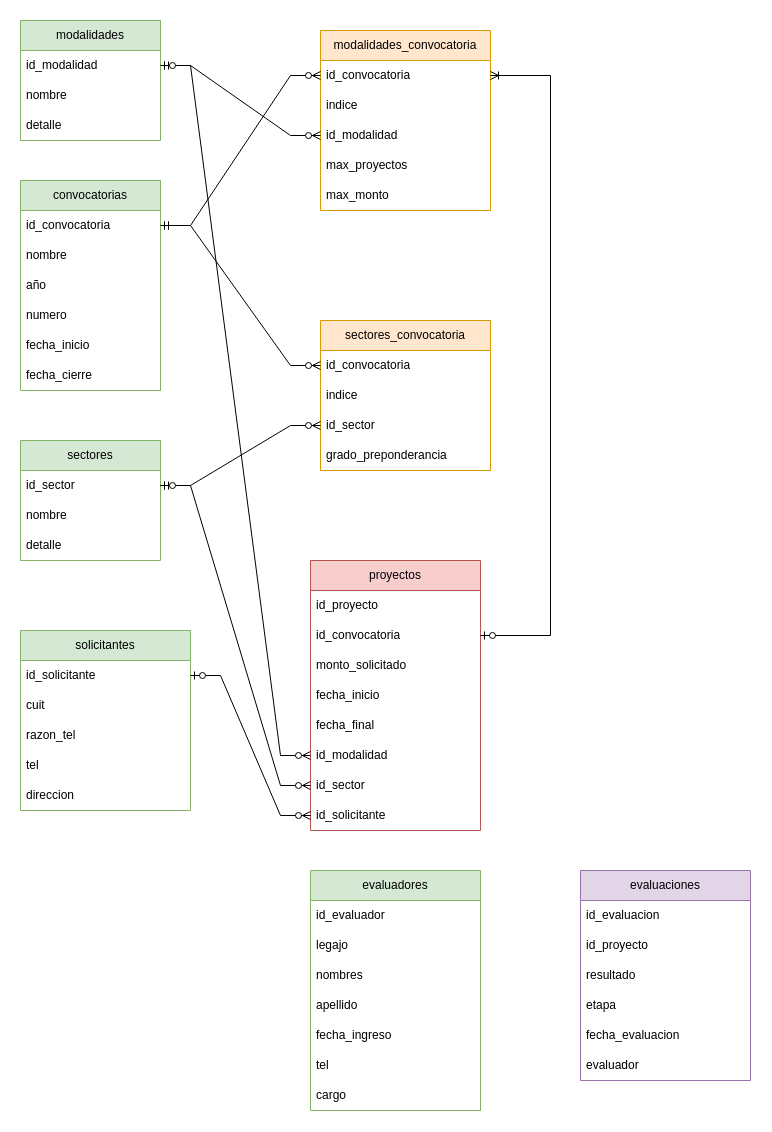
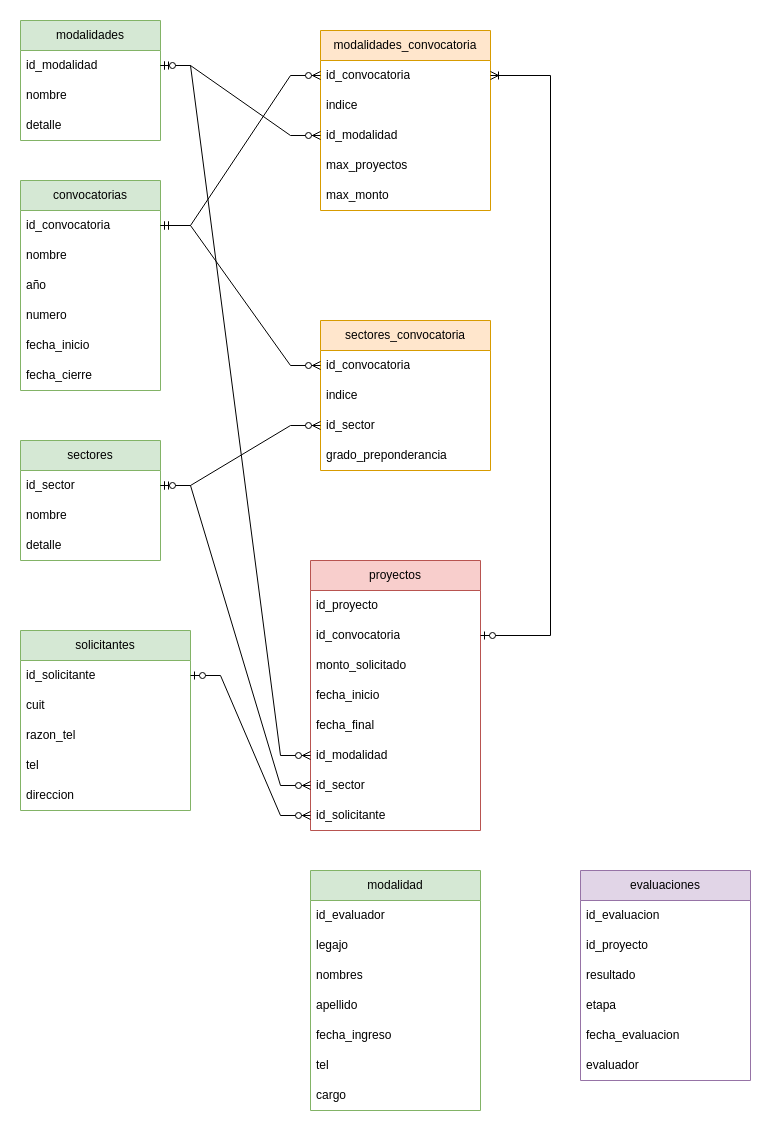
  <mxCell id="0" />
  <mxCell id="1" parent="0" />
  <mxCell id="2" value="convocatorias" style="swimlane;fontStyle=0;childLayout=stackLayout;horizontal=1;startSize=30;horizontalStack=0;resizeParent=1;resizeParentMax=0;resizeLast=0;collapsible=1;marginBottom=0;whiteSpace=wrap;html=1;fillColor=#d5e8d4;strokeColor=#82b366;" vertex="1" parent="1"><mxGeometry x="20" y="180" width="140" height="210" as="geometry" /></mxCell>
  <mxCell id="3" value="id_convocatoria&lt;span style=&quot;white-space: pre;&quot;&gt;&#09;&lt;/span&gt;" style="text;strokeColor=none;fillColor=none;align=left;verticalAlign=middle;spacingLeft=4;spacingRight=4;overflow=hidden;points=[[0,0.5],[1,0.5]];portConstraint=eastwest;rotatable=0;whiteSpace=wrap;html=1;" vertex="1" parent="2"><mxGeometry y="30" width="140" height="30" as="geometry" /></mxCell>
  <mxCell id="4" value="nombre" style="text;strokeColor=none;fillColor=none;align=left;verticalAlign=middle;spacingLeft=4;spacingRight=4;overflow=hidden;points=[[0,0.5],[1,0.5]];portConstraint=eastwest;rotatable=0;whiteSpace=wrap;html=1;" vertex="1" parent="2"><mxGeometry y="60" width="140" height="30" as="geometry" /></mxCell>
  <mxCell id="5" value="año" style="text;strokeColor=none;fillColor=none;align=left;verticalAlign=middle;spacingLeft=4;spacingRight=4;overflow=hidden;points=[[0,0.5],[1,0.5]];portConstraint=eastwest;rotatable=0;whiteSpace=wrap;html=1;" vertex="1" parent="2"><mxGeometry y="90" width="140" height="30" as="geometry" /></mxCell>
  <mxCell id="6" value="&lt;div&gt;numero&lt;/div&gt;" style="text;strokeColor=none;fillColor=none;align=left;verticalAlign=middle;spacingLeft=4;spacingRight=4;overflow=hidden;points=[[0,0.5],[1,0.5]];portConstraint=eastwest;rotatable=0;whiteSpace=wrap;html=1;" vertex="1" parent="2"><mxGeometry y="120" width="140" height="30" as="geometry" /></mxCell>
  <mxCell id="7" value="fecha_inicio" style="text;strokeColor=none;fillColor=none;align=left;verticalAlign=middle;spacingLeft=4;spacingRight=4;overflow=hidden;points=[[0,0.5],[1,0.5]];portConstraint=eastwest;rotatable=0;whiteSpace=wrap;html=1;" vertex="1" parent="2"><mxGeometry y="150" width="140" height="30" as="geometry" /></mxCell>
  <mxCell id="8" value="&lt;div&gt;fecha_cierre&lt;/div&gt;" style="text;strokeColor=none;fillColor=none;align=left;verticalAlign=middle;spacingLeft=4;spacingRight=4;overflow=hidden;points=[[0,0.5],[1,0.5]];portConstraint=eastwest;rotatable=0;whiteSpace=wrap;html=1;" vertex="1" parent="2"><mxGeometry y="180" width="140" height="30" as="geometry" /></mxCell>
  <mxCell id="9" value="modalidades" style="swimlane;fontStyle=0;childLayout=stackLayout;horizontal=1;startSize=30;horizontalStack=0;resizeParent=1;resizeParentMax=0;resizeLast=0;collapsible=1;marginBottom=0;whiteSpace=wrap;html=1;fillColor=#d5e8d4;strokeColor=#82b366;" vertex="1" parent="1"><mxGeometry x="20" y="20" width="140" height="120" as="geometry" /></mxCell>
  <mxCell id="10" value="id_modalidad" style="text;strokeColor=none;fillColor=none;align=left;verticalAlign=middle;spacingLeft=4;spacingRight=4;overflow=hidden;points=[[0,0.5],[1,0.5]];portConstraint=eastwest;rotatable=0;whiteSpace=wrap;html=1;" vertex="1" parent="9"><mxGeometry y="30" width="140" height="30" as="geometry" /></mxCell>
  <mxCell id="11" value="nombre" style="text;strokeColor=none;fillColor=none;align=left;verticalAlign=middle;spacingLeft=4;spacingRight=4;overflow=hidden;points=[[0,0.5],[1,0.5]];portConstraint=eastwest;rotatable=0;whiteSpace=wrap;html=1;" vertex="1" parent="9"><mxGeometry y="60" width="140" height="30" as="geometry" /></mxCell>
  <mxCell id="12" value="detalle" style="text;strokeColor=none;fillColor=none;align=left;verticalAlign=middle;spacingLeft=4;spacingRight=4;overflow=hidden;points=[[0,0.5],[1,0.5]];portConstraint=eastwest;rotatable=0;whiteSpace=wrap;html=1;" vertex="1" parent="9"><mxGeometry y="90" width="140" height="30" as="geometry" /></mxCell>
  <mxCell id="13" value="sectores" style="swimlane;fontStyle=0;childLayout=stackLayout;horizontal=1;startSize=30;horizontalStack=0;resizeParent=1;resizeParentMax=0;resizeLast=0;collapsible=1;marginBottom=0;whiteSpace=wrap;html=1;fillColor=#d5e8d4;strokeColor=#82b366;" vertex="1" parent="1"><mxGeometry x="20" y="440" width="140" height="120" as="geometry" /></mxCell>
  <mxCell id="14" value="id_sector" style="text;strokeColor=none;fillColor=none;align=left;verticalAlign=middle;spacingLeft=4;spacingRight=4;overflow=hidden;points=[[0,0.5],[1,0.5]];portConstraint=eastwest;rotatable=0;whiteSpace=wrap;html=1;" vertex="1" parent="13"><mxGeometry y="30" width="140" height="30" as="geometry" /></mxCell>
  <mxCell id="15" value="nombre" style="text;strokeColor=none;fillColor=none;align=left;verticalAlign=middle;spacingLeft=4;spacingRight=4;overflow=hidden;points=[[0,0.5],[1,0.5]];portConstraint=eastwest;rotatable=0;whiteSpace=wrap;html=1;" vertex="1" parent="13"><mxGeometry y="60" width="140" height="30" as="geometry" /></mxCell>
  <mxCell id="16" value="detalle" style="text;strokeColor=none;fillColor=none;align=left;verticalAlign=middle;spacingLeft=4;spacingRight=4;overflow=hidden;points=[[0,0.5],[1,0.5]];portConstraint=eastwest;rotatable=0;whiteSpace=wrap;html=1;" vertex="1" parent="13"><mxGeometry y="90" width="140" height="30" as="geometry" /></mxCell>
  <mxCell id="17" value="modalidades_convocatoria" style="swimlane;fontStyle=0;childLayout=stackLayout;horizontal=1;startSize=30;horizontalStack=0;resizeParent=1;resizeParentMax=0;resizeLast=0;collapsible=1;marginBottom=0;whiteSpace=wrap;html=1;fillColor=#ffe6cc;strokeColor=#d79b00;" vertex="1" parent="1"><mxGeometry x="320" y="30" width="170" height="180" as="geometry" /></mxCell>
  <mxCell id="18" value="id_convocatoria" style="text;strokeColor=none;fillColor=none;align=left;verticalAlign=middle;spacingLeft=4;spacingRight=4;overflow=hidden;points=[[0,0.5],[1,0.5]];portConstraint=eastwest;rotatable=0;whiteSpace=wrap;html=1;" vertex="1" parent="17"><mxGeometry y="30" width="170" height="30" as="geometry" /></mxCell>
  <mxCell id="19" value="indice" style="text;strokeColor=none;fillColor=none;align=left;verticalAlign=middle;spacingLeft=4;spacingRight=4;overflow=hidden;points=[[0,0.5],[1,0.5]];portConstraint=eastwest;rotatable=0;whiteSpace=wrap;html=1;" vertex="1" parent="17"><mxGeometry y="60" width="170" height="30" as="geometry" /></mxCell>
  <mxCell id="20" value="id_modalidad" style="text;strokeColor=none;fillColor=none;align=left;verticalAlign=middle;spacingLeft=4;spacingRight=4;overflow=hidden;points=[[0,0.5],[1,0.5]];portConstraint=eastwest;rotatable=0;whiteSpace=wrap;html=1;" vertex="1" parent="17"><mxGeometry y="90" width="170" height="30" as="geometry" /></mxCell>
  <mxCell id="21" value="max_proyectos" style="text;strokeColor=none;fillColor=none;align=left;verticalAlign=middle;spacingLeft=4;spacingRight=4;overflow=hidden;points=[[0,0.5],[1,0.5]];portConstraint=eastwest;rotatable=0;whiteSpace=wrap;html=1;" vertex="1" parent="17"><mxGeometry y="120" width="170" height="30" as="geometry" /></mxCell>
  <mxCell id="22" value="max_monto" style="text;strokeColor=none;fillColor=none;align=left;verticalAlign=middle;spacingLeft=4;spacingRight=4;overflow=hidden;points=[[0,0.5],[1,0.5]];portConstraint=eastwest;rotatable=0;whiteSpace=wrap;html=1;" vertex="1" parent="17"><mxGeometry y="150" width="170" height="30" as="geometry" /></mxCell>
  <mxCell id="23" value="sectores_convocatoria" style="swimlane;fontStyle=0;childLayout=stackLayout;horizontal=1;startSize=30;horizontalStack=0;resizeParent=1;resizeParentMax=0;resizeLast=0;collapsible=1;marginBottom=0;whiteSpace=wrap;html=1;fillColor=#ffe6cc;strokeColor=#d79b00;" vertex="1" parent="1"><mxGeometry x="320" y="320" width="170" height="150" as="geometry" /></mxCell>
  <mxCell id="24" value="id_convocatoria" style="text;strokeColor=none;fillColor=none;align=left;verticalAlign=middle;spacingLeft=4;spacingRight=4;overflow=hidden;points=[[0,0.5],[1,0.5]];portConstraint=eastwest;rotatable=0;whiteSpace=wrap;html=1;" vertex="1" parent="23"><mxGeometry y="30" width="170" height="30" as="geometry" /></mxCell>
  <mxCell id="25" value="indice" style="text;strokeColor=none;fillColor=none;align=left;verticalAlign=middle;spacingLeft=4;spacingRight=4;overflow=hidden;points=[[0,0.5],[1,0.5]];portConstraint=eastwest;rotatable=0;whiteSpace=wrap;html=1;" vertex="1" parent="23"><mxGeometry y="60" width="170" height="30" as="geometry" /></mxCell>
  <mxCell id="26" value="id_sector" style="text;strokeColor=none;fillColor=none;align=left;verticalAlign=middle;spacingLeft=4;spacingRight=4;overflow=hidden;points=[[0,0.5],[1,0.5]];portConstraint=eastwest;rotatable=0;whiteSpace=wrap;html=1;" vertex="1" parent="23"><mxGeometry y="90" width="170" height="30" as="geometry" /></mxCell>
  <mxCell id="27" value="grado_preponderancia" style="text;strokeColor=none;fillColor=none;align=left;verticalAlign=middle;spacingLeft=4;spacingRight=4;overflow=hidden;points=[[0,0.5],[1,0.5]];portConstraint=eastwest;rotatable=0;whiteSpace=wrap;html=1;" vertex="1" parent="23"><mxGeometry y="120" width="170" height="30" as="geometry" /></mxCell>
  <mxCell id="28" value="" style="edgeStyle=entityRelationEdgeStyle;fontSize=12;html=1;endArrow=ERzeroToMany;startArrow=ERmandOne;rounded=0;exitX=1;exitY=0.5;exitDx=0;exitDy=0;entryX=0;entryY=0.5;entryDx=0;entryDy=0;" edge="1" parent="1" source="10" target="20"><mxGeometry width="100" height="100" relative="1" as="geometry"><mxPoint x="270" y="370" as="sourcePoint" /><mxPoint x="370" y="270" as="targetPoint" /></mxGeometry></mxCell>
  <mxCell id="29" value="" style="edgeStyle=entityRelationEdgeStyle;fontSize=12;html=1;endArrow=ERzeroToMany;startArrow=ERmandOne;rounded=0;exitX=1;exitY=0.5;exitDx=0;exitDy=0;entryX=0;entryY=0.5;entryDx=0;entryDy=0;" edge="1" parent="1" source="14" target="26"><mxGeometry width="100" height="100" relative="1" as="geometry"><mxPoint x="170" y="480" as="sourcePoint" /><mxPoint x="370" y="270" as="targetPoint" /></mxGeometry></mxCell>
  <mxCell id="30" value="" style="edgeStyle=entityRelationEdgeStyle;fontSize=12;html=1;endArrow=ERzeroToMany;startArrow=ERmandOne;rounded=0;exitX=1;exitY=0.5;exitDx=0;exitDy=0;entryX=0;entryY=0.5;entryDx=0;entryDy=0;" edge="1" parent="1" source="3" target="18"><mxGeometry width="100" height="100" relative="1" as="geometry"><mxPoint x="270" y="370" as="sourcePoint" /><mxPoint x="370" y="270" as="targetPoint" /></mxGeometry></mxCell>
  <mxCell id="31" value="" style="edgeStyle=entityRelationEdgeStyle;fontSize=12;html=1;endArrow=ERzeroToMany;startArrow=ERmandOne;rounded=0;exitX=1;exitY=0.5;exitDx=0;exitDy=0;entryX=0;entryY=0.5;entryDx=0;entryDy=0;" edge="1" parent="1" source="3" target="24"><mxGeometry width="100" height="100" relative="1" as="geometry"><mxPoint x="270" y="370" as="sourcePoint" /><mxPoint x="370" y="270" as="targetPoint" /></mxGeometry></mxCell>
  <mxCell id="32" value="proyectos" style="swimlane;fontStyle=0;childLayout=stackLayout;horizontal=1;startSize=30;horizontalStack=0;resizeParent=1;resizeParentMax=0;resizeLast=0;collapsible=1;marginBottom=0;whiteSpace=wrap;html=1;fillColor=#f8cecc;strokeColor=#b85450;" vertex="1" parent="1"><mxGeometry x="310" y="560" width="170" height="270" as="geometry" /></mxCell>
  <mxCell id="33" value="id_proyecto" style="text;strokeColor=none;fillColor=none;align=left;verticalAlign=middle;spacingLeft=4;spacingRight=4;overflow=hidden;points=[[0,0.5],[1,0.5]];portConstraint=eastwest;rotatable=0;whiteSpace=wrap;html=1;" vertex="1" parent="32"><mxGeometry y="30" width="170" height="30" as="geometry" /></mxCell>
  <mxCell id="34" value="id_convocatoria" style="text;strokeColor=none;fillColor=none;align=left;verticalAlign=middle;spacingLeft=4;spacingRight=4;overflow=hidden;points=[[0,0.5],[1,0.5]];portConstraint=eastwest;rotatable=0;whiteSpace=wrap;html=1;" vertex="1" parent="32"><mxGeometry y="60" width="170" height="30" as="geometry" /></mxCell>
  <mxCell id="35" value="monto_solicitado" style="text;strokeColor=none;fillColor=none;align=left;verticalAlign=middle;spacingLeft=4;spacingRight=4;overflow=hidden;points=[[0,0.5],[1,0.5]];portConstraint=eastwest;rotatable=0;whiteSpace=wrap;html=1;" vertex="1" parent="32"><mxGeometry y="90" width="170" height="30" as="geometry" /></mxCell>
  <mxCell id="36" value="fecha_inicio" style="text;strokeColor=none;fillColor=none;align=left;verticalAlign=middle;spacingLeft=4;spacingRight=4;overflow=hidden;points=[[0,0.5],[1,0.5]];portConstraint=eastwest;rotatable=0;whiteSpace=wrap;html=1;" vertex="1" parent="32"><mxGeometry y="120" width="170" height="30" as="geometry" /></mxCell>
  <mxCell id="37" value="fecha_final" style="text;strokeColor=none;fillColor=none;align=left;verticalAlign=middle;spacingLeft=4;spacingRight=4;overflow=hidden;points=[[0,0.5],[1,0.5]];portConstraint=eastwest;rotatable=0;whiteSpace=wrap;html=1;" vertex="1" parent="32"><mxGeometry y="150" width="170" height="30" as="geometry" /></mxCell>
  <mxCell id="38" value="id_modalidad" style="text;strokeColor=none;fillColor=none;align=left;verticalAlign=middle;spacingLeft=4;spacingRight=4;overflow=hidden;points=[[0,0.5],[1,0.5]];portConstraint=eastwest;rotatable=0;whiteSpace=wrap;html=1;" vertex="1" parent="32"><mxGeometry y="180" width="170" height="30" as="geometry" /></mxCell>
  <mxCell id="39" value="id_sector" style="text;strokeColor=none;fillColor=none;align=left;verticalAlign=middle;spacingLeft=4;spacingRight=4;overflow=hidden;points=[[0,0.5],[1,0.5]];portConstraint=eastwest;rotatable=0;whiteSpace=wrap;html=1;" vertex="1" parent="32"><mxGeometry y="210" width="170" height="30" as="geometry" /></mxCell>
  <mxCell id="40" value="id_solicitante" style="text;strokeColor=none;fillColor=none;align=left;verticalAlign=middle;spacingLeft=4;spacingRight=4;overflow=hidden;points=[[0,0.5],[1,0.5]];portConstraint=eastwest;rotatable=0;whiteSpace=wrap;html=1;" vertex="1" parent="32"><mxGeometry y="240" width="170" height="30" as="geometry" /></mxCell>
  <mxCell id="41" value="solicitantes" style="swimlane;fontStyle=0;childLayout=stackLayout;horizontal=1;startSize=30;horizontalStack=0;resizeParent=1;resizeParentMax=0;resizeLast=0;collapsible=1;marginBottom=0;whiteSpace=wrap;html=1;fillColor=#d5e8d4;strokeColor=#82b366;" vertex="1" parent="1"><mxGeometry x="20" y="630" width="170" height="180" as="geometry" /></mxCell>
  <mxCell id="42" value="id_solicitante" style="text;strokeColor=none;fillColor=none;align=left;verticalAlign=middle;spacingLeft=4;spacingRight=4;overflow=hidden;points=[[0,0.5],[1,0.5]];portConstraint=eastwest;rotatable=0;whiteSpace=wrap;html=1;" vertex="1" parent="41"><mxGeometry y="30" width="170" height="30" as="geometry" /></mxCell>
  <mxCell id="43" value="cuit" style="text;strokeColor=none;fillColor=none;align=left;verticalAlign=middle;spacingLeft=4;spacingRight=4;overflow=hidden;points=[[0,0.5],[1,0.5]];portConstraint=eastwest;rotatable=0;whiteSpace=wrap;html=1;" vertex="1" parent="41"><mxGeometry y="60" width="170" height="30" as="geometry" /></mxCell>
  <mxCell id="44" value="razon_tel" style="text;strokeColor=none;fillColor=none;align=left;verticalAlign=middle;spacingLeft=4;spacingRight=4;overflow=hidden;points=[[0,0.5],[1,0.5]];portConstraint=eastwest;rotatable=0;whiteSpace=wrap;html=1;" vertex="1" parent="41"><mxGeometry y="90" width="170" height="30" as="geometry" /></mxCell>
  <mxCell id="45" value="tel" style="text;strokeColor=none;fillColor=none;align=left;verticalAlign=middle;spacingLeft=4;spacingRight=4;overflow=hidden;points=[[0,0.5],[1,0.5]];portConstraint=eastwest;rotatable=0;whiteSpace=wrap;html=1;" vertex="1" parent="41"><mxGeometry y="120" width="170" height="30" as="geometry" /></mxCell>
  <mxCell id="46" value="direccion" style="text;strokeColor=none;fillColor=none;align=left;verticalAlign=middle;spacingLeft=4;spacingRight=4;overflow=hidden;points=[[0,0.5],[1,0.5]];portConstraint=eastwest;rotatable=0;whiteSpace=wrap;html=1;" vertex="1" parent="41"><mxGeometry y="150" width="170" height="30" as="geometry" /></mxCell>
  <mxCell id="47" value="" style="edgeStyle=entityRelationEdgeStyle;fontSize=12;html=1;endArrow=ERzeroToMany;startArrow=ERzeroToOne;rounded=0;exitX=1;exitY=0.5;exitDx=0;exitDy=0;entryX=0;entryY=0.5;entryDx=0;entryDy=0;" edge="1" parent="1" source="42" target="40"><mxGeometry width="100" height="100" relative="1" as="geometry"><mxPoint x="190" y="700" as="sourcePoint" /><mxPoint x="290" y="600" as="targetPoint" /></mxGeometry></mxCell>
  <mxCell id="48" value="" style="edgeStyle=elbowEdgeStyle;fontSize=12;html=1;endArrow=ERoneToMany;startArrow=ERzeroToOne;rounded=0;exitX=1;exitY=0.5;exitDx=0;exitDy=0;entryX=1;entryY=0.25;entryDx=0;entryDy=0;" edge="1" parent="1" source="34" target="17"><mxGeometry width="100" height="100" relative="1" as="geometry"><mxPoint x="520" y="530" as="sourcePoint" /><mxPoint x="520" y="220" as="targetPoint" /><Array as="points"><mxPoint x="550" y="490" /></Array></mxGeometry></mxCell>
  <mxCell id="49" value="" style="edgeStyle=entityRelationEdgeStyle;fontSize=12;html=1;endArrow=ERzeroToMany;startArrow=ERzeroToOne;rounded=0;exitX=1;exitY=0.5;exitDx=0;exitDy=0;entryX=0;entryY=0.5;entryDx=0;entryDy=0;" edge="1" parent="1" source="14" target="39"><mxGeometry width="100" height="100" relative="1" as="geometry"><mxPoint x="220" y="640" as="sourcePoint" /><mxPoint x="320" y="540" as="targetPoint" /></mxGeometry></mxCell>
  <mxCell id="50" value="" style="edgeStyle=entityRelationEdgeStyle;fontSize=12;html=1;endArrow=ERzeroToMany;startArrow=ERzeroToOne;rounded=0;exitX=1;exitY=0.5;exitDx=0;exitDy=0;entryX=0;entryY=0.5;entryDx=0;entryDy=0;" edge="1" parent="1" source="10" target="38"><mxGeometry width="100" height="100" relative="1" as="geometry"><mxPoint x="220" y="640" as="sourcePoint" /><mxPoint x="320" y="540" as="targetPoint" /></mxGeometry></mxCell>
- <mxCell id="51" value="&lt;div&gt;evaluadores&lt;/div&gt;" style="swimlane;fontStyle=0;childLayout=stackLayout;horizontal=1;startSize=30;horizontalStack=0;resizeParent=1;resizeParentMax=0;resizeLast=0;collapsible=1;marginBottom=0;whiteSpace=wrap;html=1;fillColor=#d5e8d4;strokeColor=#82b366;" vertex="1" parent="1"><mxGeometry x="310" y="870" width="170" height="240" as="geometry" /></mxCell>
+ <mxCell id="51" value="&lt;div&gt;modalidad&lt;/div&gt;" style="swimlane;fontStyle=0;childLayout=stackLayout;horizontal=1;startSize=30;horizontalStack=0;resizeParent=1;resizeParentMax=0;resizeLast=0;collapsible=1;marginBottom=0;whiteSpace=wrap;html=1;fillColor=#d5e8d4;strokeColor=#82b366;" vertex="1" parent="1"><mxGeometry x="310" y="870" width="170" height="240" as="geometry" /></mxCell>
  <mxCell id="52" value="id_evaluador" style="text;strokeColor=none;fillColor=none;align=left;verticalAlign=middle;spacingLeft=4;spacingRight=4;overflow=hidden;points=[[0,0.5],[1,0.5]];portConstraint=eastwest;rotatable=0;whiteSpace=wrap;html=1;" vertex="1" parent="51"><mxGeometry y="30" width="170" height="30" as="geometry" /></mxCell>
  <mxCell id="53" value="legajo" style="text;strokeColor=none;fillColor=none;align=left;verticalAlign=middle;spacingLeft=4;spacingRight=4;overflow=hidden;points=[[0,0.5],[1,0.5]];portConstraint=eastwest;rotatable=0;whiteSpace=wrap;html=1;" vertex="1" parent="51"><mxGeometry y="60" width="170" height="30" as="geometry" /></mxCell>
  <mxCell id="54" value="nombres" style="text;strokeColor=none;fillColor=none;align=left;verticalAlign=middle;spacingLeft=4;spacingRight=4;overflow=hidden;points=[[0,0.5],[1,0.5]];portConstraint=eastwest;rotatable=0;whiteSpace=wrap;html=1;" vertex="1" parent="51"><mxGeometry y="90" width="170" height="30" as="geometry" /></mxCell>
  <mxCell id="55" value="apellido" style="text;strokeColor=none;fillColor=none;align=left;verticalAlign=middle;spacingLeft=4;spacingRight=4;overflow=hidden;points=[[0,0.5],[1,0.5]];portConstraint=eastwest;rotatable=0;whiteSpace=wrap;html=1;" vertex="1" parent="51"><mxGeometry y="120" width="170" height="30" as="geometry" /></mxCell>
  <mxCell id="56" value="fecha_ingreso" style="text;strokeColor=none;fillColor=none;align=left;verticalAlign=middle;spacingLeft=4;spacingRight=4;overflow=hidden;points=[[0,0.5],[1,0.5]];portConstraint=eastwest;rotatable=0;whiteSpace=wrap;html=1;" vertex="1" parent="51"><mxGeometry y="150" width="170" height="30" as="geometry" /></mxCell>
  <mxCell id="57" value="tel" style="text;strokeColor=none;fillColor=none;align=left;verticalAlign=middle;spacingLeft=4;spacingRight=4;overflow=hidden;points=[[0,0.5],[1,0.5]];portConstraint=eastwest;rotatable=0;whiteSpace=wrap;html=1;" vertex="1" parent="51"><mxGeometry y="180" width="170" height="30" as="geometry" /></mxCell>
  <mxCell id="58" value="cargo" style="text;strokeColor=none;fillColor=none;align=left;verticalAlign=middle;spacingLeft=4;spacingRight=4;overflow=hidden;points=[[0,0.5],[1,0.5]];portConstraint=eastwest;rotatable=0;whiteSpace=wrap;html=1;" vertex="1" parent="51"><mxGeometry y="210" width="170" height="30" as="geometry" /></mxCell>
  <mxCell id="59" value="evaluaciones" style="swimlane;fontStyle=0;childLayout=stackLayout;horizontal=1;startSize=30;horizontalStack=0;resizeParent=1;resizeParentMax=0;resizeLast=0;collapsible=1;marginBottom=0;whiteSpace=wrap;html=1;fillColor=#e1d5e7;strokeColor=#9673a6;" vertex="1" parent="1"><mxGeometry x="580" y="870" width="170" height="210" as="geometry" /></mxCell>
  <mxCell id="60" value="id_evaluacion" style="text;strokeColor=none;fillColor=none;align=left;verticalAlign=middle;spacingLeft=4;spacingRight=4;overflow=hidden;points=[[0,0.5],[1,0.5]];portConstraint=eastwest;rotatable=0;whiteSpace=wrap;html=1;" vertex="1" parent="59"><mxGeometry y="30" width="170" height="30" as="geometry" /></mxCell>
  <mxCell id="61" value="id_proyecto" style="text;strokeColor=none;fillColor=none;align=left;verticalAlign=middle;spacingLeft=4;spacingRight=4;overflow=hidden;points=[[0,0.5],[1,0.5]];portConstraint=eastwest;rotatable=0;whiteSpace=wrap;html=1;" vertex="1" parent="59"><mxGeometry y="60" width="170" height="30" as="geometry" /></mxCell>
  <mxCell id="62" value="resultado" style="text;strokeColor=none;fillColor=none;align=left;verticalAlign=middle;spacingLeft=4;spacingRight=4;overflow=hidden;points=[[0,0.5],[1,0.5]];portConstraint=eastwest;rotatable=0;whiteSpace=wrap;html=1;" vertex="1" parent="59"><mxGeometry y="90" width="170" height="30" as="geometry" /></mxCell>
  <mxCell id="63" value="etapa" style="text;strokeColor=none;fillColor=none;align=left;verticalAlign=middle;spacingLeft=4;spacingRight=4;overflow=hidden;points=[[0,0.5],[1,0.5]];portConstraint=eastwest;rotatable=0;whiteSpace=wrap;html=1;" vertex="1" parent="59"><mxGeometry y="120" width="170" height="30" as="geometry" /></mxCell>
  <mxCell id="64" value="fecha_evaluacion" style="text;strokeColor=none;fillColor=none;align=left;verticalAlign=middle;spacingLeft=4;spacingRight=4;overflow=hidden;points=[[0,0.5],[1,0.5]];portConstraint=eastwest;rotatable=0;whiteSpace=wrap;html=1;" vertex="1" parent="59"><mxGeometry y="150" width="170" height="30" as="geometry" /></mxCell>
  <mxCell id="65" value="evaluador" style="text;strokeColor=none;fillColor=none;align=left;verticalAlign=middle;spacingLeft=4;spacingRight=4;overflow=hidden;points=[[0,0.5],[1,0.5]];portConstraint=eastwest;rotatable=0;whiteSpace=wrap;html=1;" vertex="1" parent="59"><mxGeometry y="180" width="170" height="30" as="geometry" /></mxCell>
